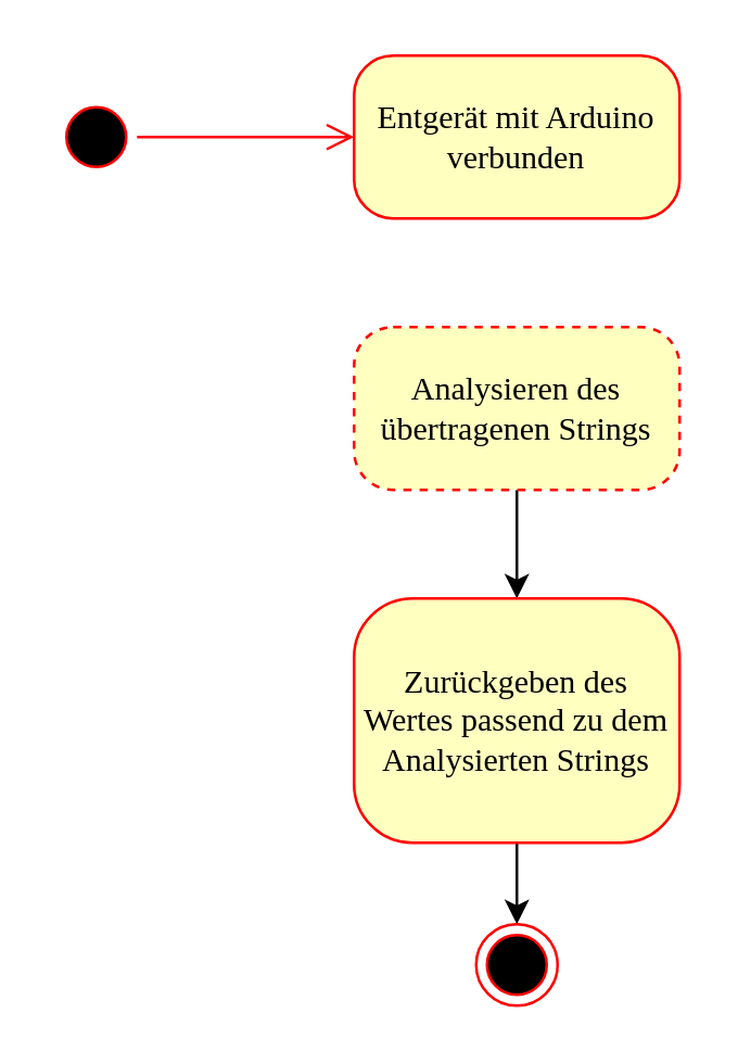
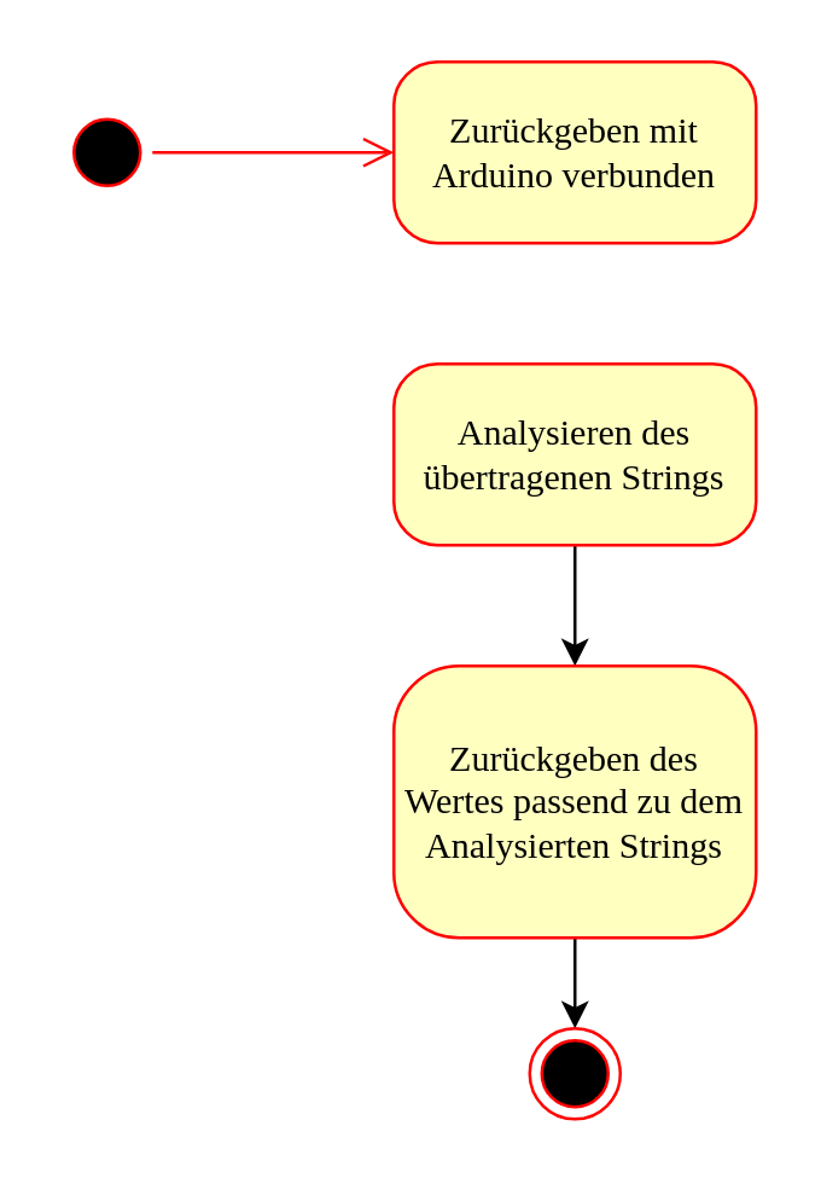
  <mxCell id="0" />
  <mxCell id="1" parent="0" />
  <mxCell id="2" value="" style="ellipse;html=1;shape=startState;fillColor=#000000;strokeColor=#ff0000;rounded=1;shadow=0;comic=0;labelBackgroundColor=none;fontFamily=Verdana;fontSize=12;fontColor=#000000;align=center;direction=south;" parent="1" vertex="1"><mxGeometry x="20" y="35" width="30" height="30" as="geometry" /></mxCell>
- <mxCell id="3" value="Entgerät mit Arduino verbunden" style="rounded=1;whiteSpace=wrap;html=1;arcSize=24;fillColor=#ffffc0;strokeColor=#ff0000;shadow=0;comic=0;labelBackgroundColor=none;fontFamily=Verdana;fontSize=12;fontColor=#000000;align=center;" parent="1" vertex="1"><mxGeometry x="130" y="20" width="120" height="60" as="geometry" /></mxCell>
+ <mxCell id="3" value="Zurückgeben mit Arduino verbunden" style="rounded=1;whiteSpace=wrap;html=1;arcSize=24;fillColor=#ffffc0;strokeColor=#ff0000;shadow=0;comic=0;labelBackgroundColor=none;fontFamily=Verdana;fontSize=12;fontColor=#000000;align=center;" parent="1" vertex="1"><mxGeometry x="130" y="20" width="120" height="60" as="geometry" /></mxCell>
  <mxCell id="4" style="edgeStyle=orthogonalEdgeStyle;html=1;labelBackgroundColor=none;endArrow=open;endSize=8;strokeColor=#ff0000;fontFamily=Verdana;fontSize=12;align=left;" parent="1" source="2" target="3" edge="1"><mxGeometry relative="1" as="geometry" /></mxCell>
  <mxCell id="5" style="edgeStyle=orthogonalEdgeStyle;rounded=0;orthogonalLoop=1;jettySize=auto;html=1;exitX=0.5;exitY=1;exitDx=0;exitDy=0;entryX=0.5;entryY=0;entryDx=0;entryDy=0;" edge="1" parent="1" source="6" target="8"><mxGeometry relative="1" as="geometry" /></mxCell>
- <mxCell id="6" value="Analysieren des übertragenen Strings" style="rounded=1;whiteSpace=wrap;html=1;arcSize=24;fillColor=#ffffc0;strokeColor=#ff0000;shadow=0;comic=0;labelBackgroundColor=none;fontFamily=Verdana;fontSize=12;fontColor=#000000;align=center;dashed=1;" parent="1" vertex="1"><mxGeometry x="130" y="120" width="120" height="60" as="geometry" /></mxCell>
+ <mxCell id="6" value="Analysieren des übertragenen Strings" style="rounded=1;whiteSpace=wrap;html=1;arcSize=24;fillColor=#ffffc0;strokeColor=#ff0000;shadow=0;comic=0;labelBackgroundColor=none;fontFamily=Verdana;fontSize=12;fontColor=#000000;align=center;" parent="1" vertex="1"><mxGeometry x="130" y="120" width="120" height="60" as="geometry" /></mxCell>
  <mxCell id="7" style="edgeStyle=orthogonalEdgeStyle;rounded=0;orthogonalLoop=1;jettySize=auto;html=1;exitX=0.5;exitY=1;exitDx=0;exitDy=0;entryX=0.5;entryY=0;entryDx=0;entryDy=0;" edge="1" parent="1" source="8" target="9"><mxGeometry relative="1" as="geometry" /></mxCell>
  <mxCell id="8" value="Zurückgeben des Wertes passend zu dem Analysierten Strings" style="rounded=1;whiteSpace=wrap;html=1;arcSize=24;fillColor=#ffffc0;strokeColor=#ff0000;shadow=0;comic=0;labelBackgroundColor=none;fontFamily=Verdana;fontSize=12;fontColor=#000000;align=center;" vertex="1" parent="1"><mxGeometry x="130" y="220" width="120" height="90" as="geometry" /></mxCell>
  <mxCell id="9" value="" style="ellipse;html=1;shape=endState;fillColor=#000000;strokeColor=#ff0000;rounded=1;shadow=0;comic=0;labelBackgroundColor=none;fontFamily=Verdana;fontSize=12;fontColor=#000000;align=center;" vertex="1" parent="1"><mxGeometry x="175" y="340" width="30" height="30" as="geometry" /></mxCell>
